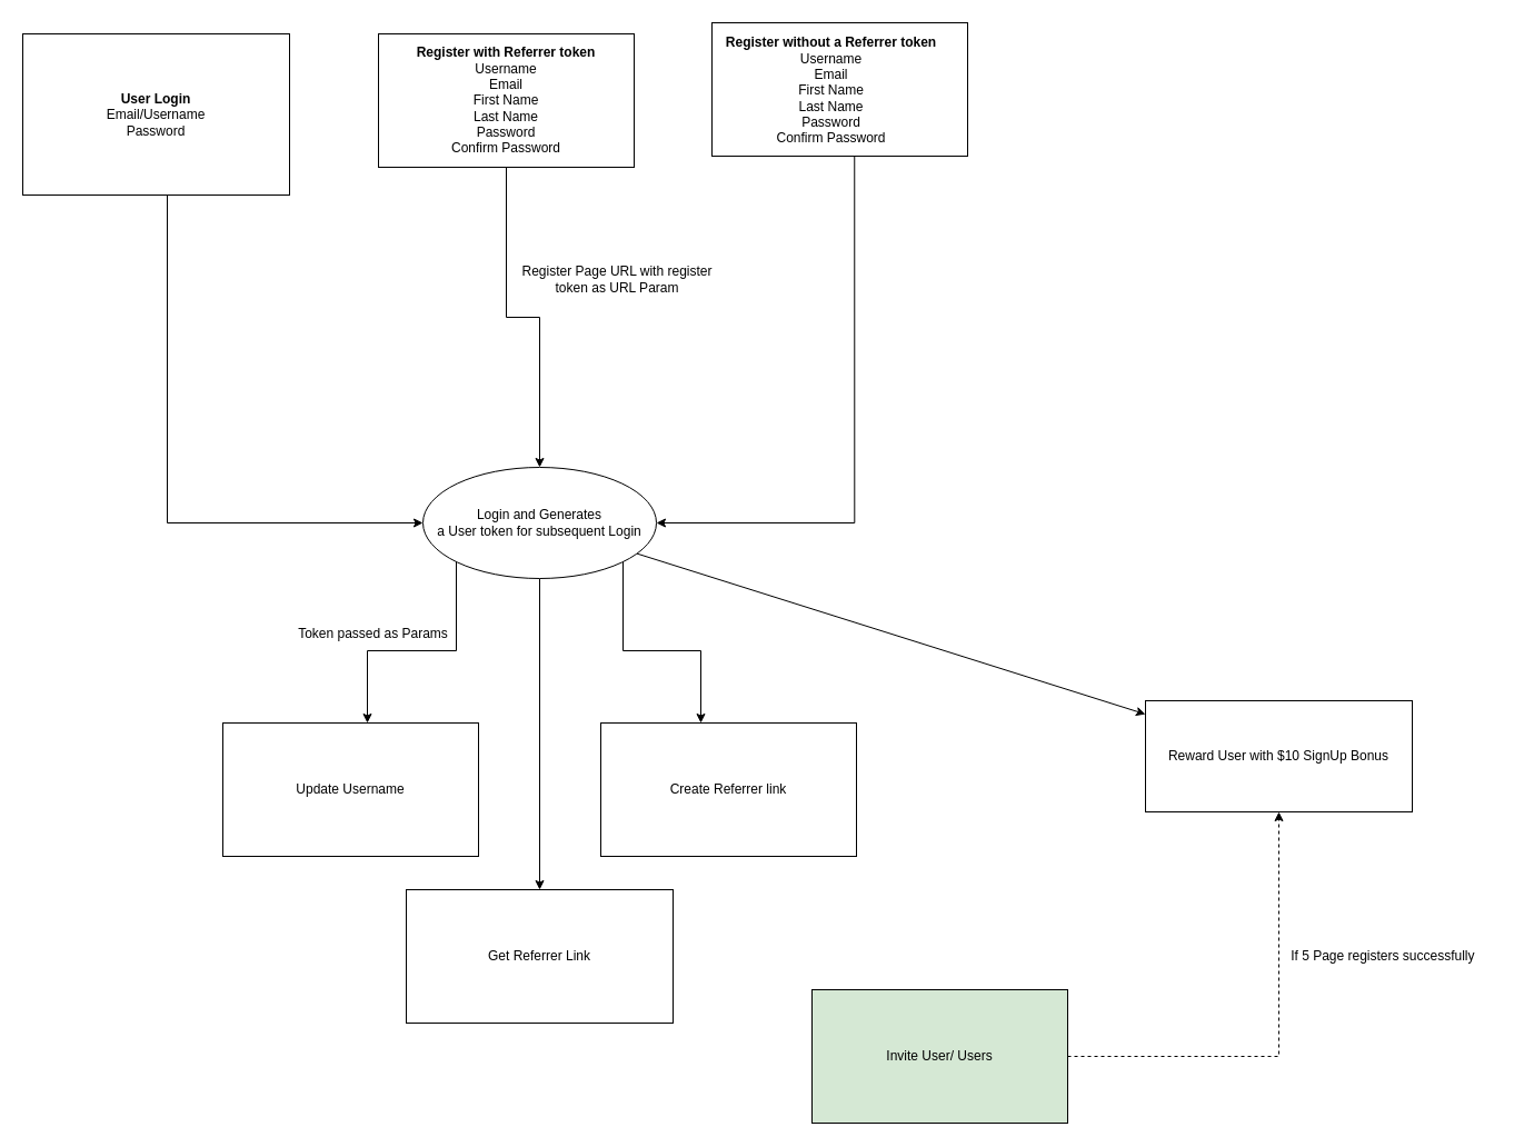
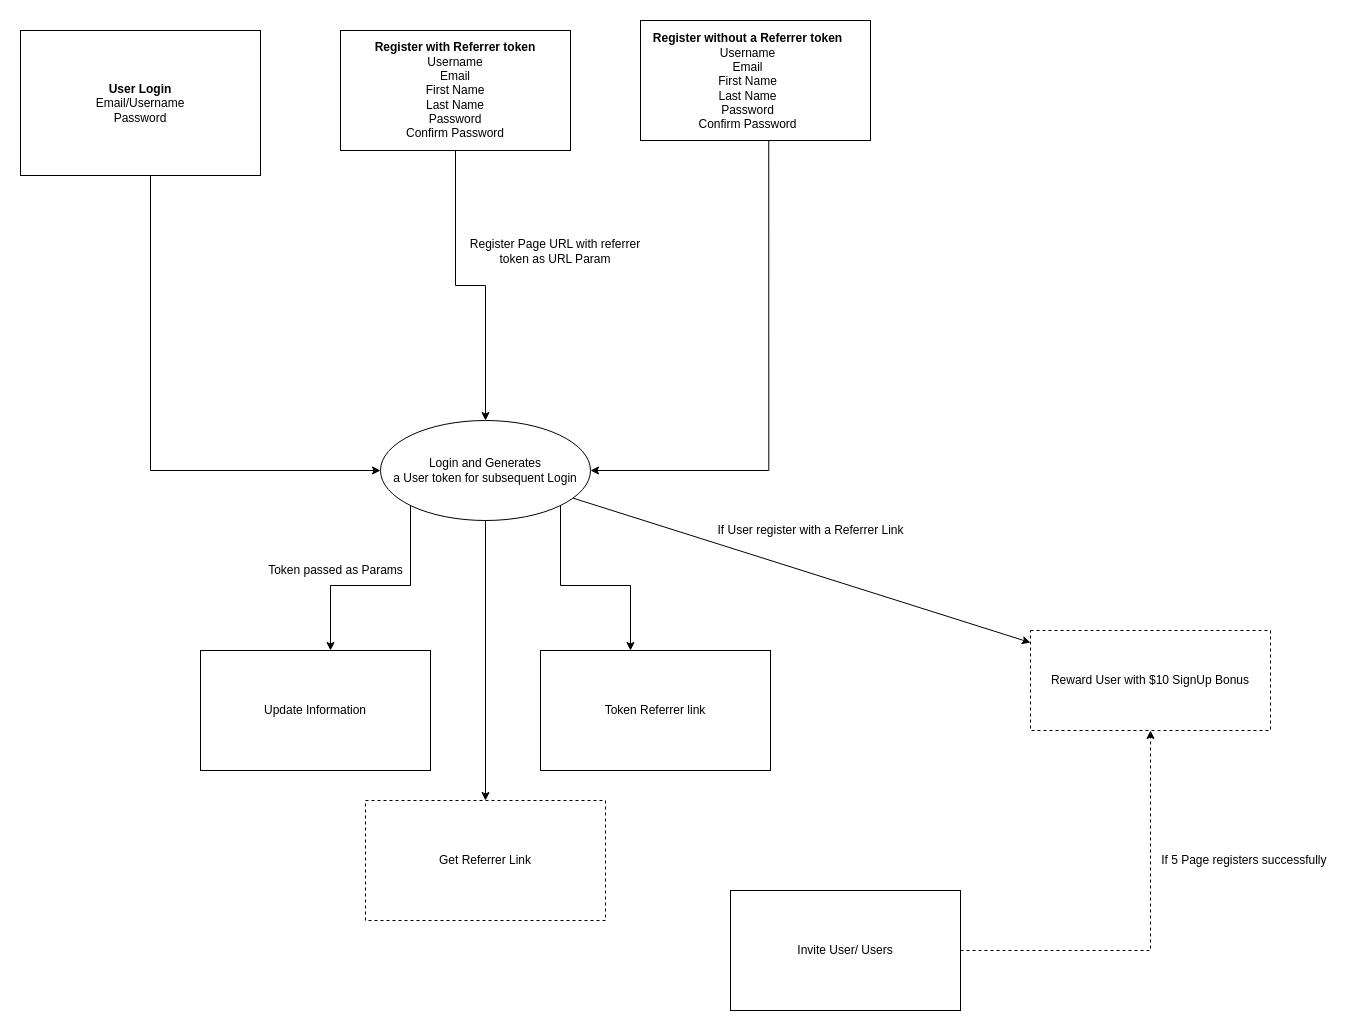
  <mxCell id="0" />
  <mxCell id="1" parent="0" />
  <mxCell id="2" value="" style="edgeStyle=orthogonalEdgeStyle;rounded=0;orthogonalLoop=1;jettySize=auto;html=1;" edge="1" parent="1" source="3" target="13"><mxGeometry relative="1" as="geometry"><mxPoint x="490" y="410" as="targetPoint" /><Array as="points" /></mxGeometry></mxCell>
  <mxCell id="3" value="" style="rounded=0;whiteSpace=wrap;html=1;" vertex="1" parent="1"><mxGeometry x="340" y="30" width="230" height="120" as="geometry" /></mxCell>
  <mxCell id="4" value="" style="edgeStyle=orthogonalEdgeStyle;rounded=0;orthogonalLoop=1;jettySize=auto;html=1;" edge="1" parent="1" source="5" target="13"><mxGeometry relative="1" as="geometry"><mxPoint x="340" y="220" as="targetPoint" /><Array as="points"><mxPoint x="150" y="470" /></Array></mxGeometry></mxCell>
  <mxCell id="5" value="&lt;b&gt;User Login&lt;br&gt;&lt;/b&gt;Email/Username&lt;br&gt;Password" style="rounded=0;whiteSpace=wrap;html=1;" vertex="1" parent="1"><mxGeometry x="20" y="30" width="240" height="145" as="geometry" /></mxCell>
  <mxCell id="6" value="&lt;b&gt;Register with Referrer token&lt;/b&gt;&lt;br&gt;Username&lt;br&gt;Email&lt;br&gt;First Name&lt;br&gt;Last Name&lt;br&gt;Password&lt;br&gt;Confirm Password" style="text;html=1;strokeColor=none;fillColor=none;align=center;verticalAlign=middle;whiteSpace=wrap;rounded=0;" vertex="1" parent="1"><mxGeometry x="365" y="41.25" width="180" height="97.5" as="geometry" /></mxCell>
  <mxCell id="7" value="" style="edgeStyle=orthogonalEdgeStyle;rounded=0;orthogonalLoop=1;jettySize=auto;html=1;entryX=1;entryY=0.5;entryDx=0;entryDy=0;exitX=0.75;exitY=1;exitDx=0;exitDy=0;" edge="1" parent="1" target="13"><mxGeometry relative="1" as="geometry"><mxPoint x="768.25" y="132.5" as="sourcePoint" /><mxPoint x="562" y="470" as="targetPoint" /><Array as="points"><mxPoint x="768" y="470" /></Array></mxGeometry></mxCell>
  <mxCell id="8" value="" style="rounded=0;whiteSpace=wrap;html=1;" vertex="1" parent="1"><mxGeometry x="640" y="20" width="230" height="120" as="geometry" /></mxCell>
  <mxCell id="9" value="&lt;b&gt;Register without a Referrer token&lt;br&gt;&lt;/b&gt;Username&lt;br&gt;Email&lt;br&gt;First Name&lt;br&gt;Last Name&lt;br&gt;Password&lt;br&gt;Confirm Password" style="text;html=1;strokeColor=none;fillColor=none;align=center;verticalAlign=middle;whiteSpace=wrap;rounded=0;" vertex="1" parent="1"><mxGeometry x="650" y="30" width="195" height="102.5" as="geometry" /></mxCell>
  <mxCell id="10" style="edgeStyle=orthogonalEdgeStyle;rounded=0;orthogonalLoop=1;jettySize=auto;html=1;" edge="1" parent="1" source="13" target="15"><mxGeometry relative="1" as="geometry"><Array as="points"><mxPoint x="410" y="585" /><mxPoint x="330" y="585" /></Array></mxGeometry></mxCell>
  <mxCell id="11" style="edgeStyle=orthogonalEdgeStyle;rounded=0;orthogonalLoop=1;jettySize=auto;html=1;" edge="1" parent="1" source="13" target="17"><mxGeometry relative="1" as="geometry"><Array as="points"><mxPoint x="560" y="585" /><mxPoint x="630" y="585" /></Array></mxGeometry></mxCell>
  <mxCell id="12" style="edgeStyle=orthogonalEdgeStyle;rounded=0;orthogonalLoop=1;jettySize=auto;html=1;entryX=0.5;entryY=0;entryDx=0;entryDy=0;" edge="1" parent="1" source="13" target="18"><mxGeometry relative="1" as="geometry"><mxPoint x="485" y="770" as="targetPoint" /></mxGeometry></mxCell>
  <mxCell id="13" value="Login and Generates &lt;br&gt;a User token for subsequent Login" style="ellipse;whiteSpace=wrap;html=1;" vertex="1" parent="1"><mxGeometry x="380" y="420" width="210" height="100" as="geometry" /></mxCell>
- <mxCell id="14" value="Register Page URL with register token as URL Param" style="text;html=1;strokeColor=none;fillColor=none;align=center;verticalAlign=middle;whiteSpace=wrap;rounded=0;" vertex="1" parent="1"><mxGeometry x="460" y="230" width="190" height="42.5" as="geometry" /></mxCell>
- <mxCell id="15" value="Update Username" style="rounded=0;whiteSpace=wrap;html=1;" vertex="1" parent="1"><mxGeometry x="200" y="650" width="230" height="120" as="geometry" /></mxCell>
+ <mxCell id="14" value="Register Page URL with referrer token as URL Param" style="text;html=1;strokeColor=none;fillColor=none;align=center;verticalAlign=middle;whiteSpace=wrap;rounded=0;" vertex="1" parent="1"><mxGeometry x="460" y="230" width="190" height="42.5" as="geometry" /></mxCell>
+ <mxCell id="15" value="Update Information" style="rounded=0;whiteSpace=wrap;html=1;" vertex="1" parent="1"><mxGeometry x="200" y="650" width="230" height="120" as="geometry" /></mxCell>
  <mxCell id="16" value="Token passed as Params" style="text;html=1;align=center;verticalAlign=middle;resizable=0;points=[];autosize=1;" vertex="1" parent="1"><mxGeometry x="260" y="560" width="150" height="20" as="geometry" /></mxCell>
- <mxCell id="17" value="Create Referrer link" style="rounded=0;whiteSpace=wrap;html=1;" vertex="1" parent="1"><mxGeometry x="540" y="650" width="230" height="120" as="geometry" /></mxCell>
- <mxCell id="18" value="Get Referrer Link" style="rounded=0;whiteSpace=wrap;html=1;" vertex="1" parent="1"><mxGeometry x="365" y="800" width="240" height="120" as="geometry" /></mxCell>
+ <mxCell id="17" value="Token Referrer link" style="rounded=0;whiteSpace=wrap;html=1;" vertex="1" parent="1"><mxGeometry x="540" y="650" width="230" height="120" as="geometry" /></mxCell>
+ <mxCell id="18" value="Get Referrer Link" style="rounded=0;whiteSpace=wrap;html=1;dashed=1;" vertex="1" parent="1"><mxGeometry x="365" y="800" width="240" height="120" as="geometry" /></mxCell>
  <mxCell id="19" style="edgeStyle=orthogonalEdgeStyle;rounded=0;orthogonalLoop=1;jettySize=auto;html=1;dashed=1;" edge="1" parent="1" source="20" target="22"><mxGeometry relative="1" as="geometry" /></mxCell>
- <mxCell id="20" value="Invite User/ Users" style="rounded=0;whiteSpace=wrap;html=1;fillColor=#d5e8d4;" vertex="1" parent="1"><mxGeometry x="730" y="890" width="230" height="120" as="geometry" /></mxCell>
+ <mxCell id="20" value="Invite User/ Users" style="rounded=0;whiteSpace=wrap;html=1;" vertex="1" parent="1"><mxGeometry x="730" y="890" width="230" height="120" as="geometry" /></mxCell>
  <mxCell id="21" value="" style="endArrow=classic;html=1;" edge="1" parent="1" source="13" target="22"><mxGeometry width="50" height="50" relative="1" as="geometry"><mxPoint x="850" y="580" as="sourcePoint" /><mxPoint x="870" y="580" as="targetPoint" /></mxGeometry></mxCell>
- <mxCell id="22" value="Reward User with $10 SignUp Bonus" style="rounded=0;whiteSpace=wrap;html=1;" vertex="1" parent="1"><mxGeometry x="1030" y="630" width="240" height="100" as="geometry" /></mxCell>
+ <mxCell id="22" value="Reward User with $10 SignUp Bonus" style="rounded=0;whiteSpace=wrap;html=1;dashed=1;" vertex="1" parent="1"><mxGeometry x="1030" y="630" width="240" height="100" as="geometry" /></mxCell>
+ <mxCell id="23" value="If User register with a Referrer Link" style="text;html=1;align=center;verticalAlign=middle;resizable=0;points=[];autosize=1;" vertex="1" parent="1"><mxGeometry x="710" y="520" width="200" height="20" as="geometry" /></mxCell>
  <mxCell id="24" value="If 5 Page registers successfully&amp;nbsp;" style="text;html=1;align=center;verticalAlign=middle;resizable=0;points=[];autosize=1;" vertex="1" parent="1"><mxGeometry x="1150" y="850" width="190" height="20" as="geometry" /></mxCell>
